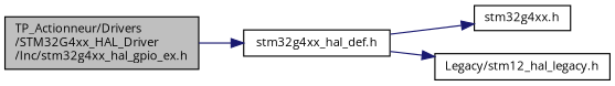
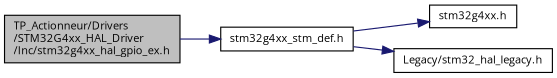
  digraph {
    fontname="Open Sans"
    rankdir=LR
    node [color=black fillcolor=white fontname="Open Sans" fontsize=10 shape=record style=filled]
    edge [color=midnightblue fontname="Open Sans" fontsize=10 labelfontname=Helvetica labelfontsize=10 style=solid]
    n1 [fillcolor=grey75 fontcolor=black height=0.2 label="TP_Actionneur/Drivers\l/STM32G4xx_HAL_Driver\l/Inc/stm32g4xx_hal_gpio_ex.h" width=0.4]
-   n2 [height=0.2 label="stm32g4xx_hal_def.h" width=0.4]
+   n2 [height=0.2 label="stm32g4xx_stm_def.h" width=0.4]
    n3 [height=0.2 label="stm32g4xx.h" width=0.4]
-   n4 [height=0.2 label="Legacy/stm12_hal_legacy.h" width=0.4]
+   n4 [height=0.2 label="Legacy/stm32_hal_legacy.h" width=0.4]
    n1 -> n2
    n2 -> n3
    n2 -> n4
  }
